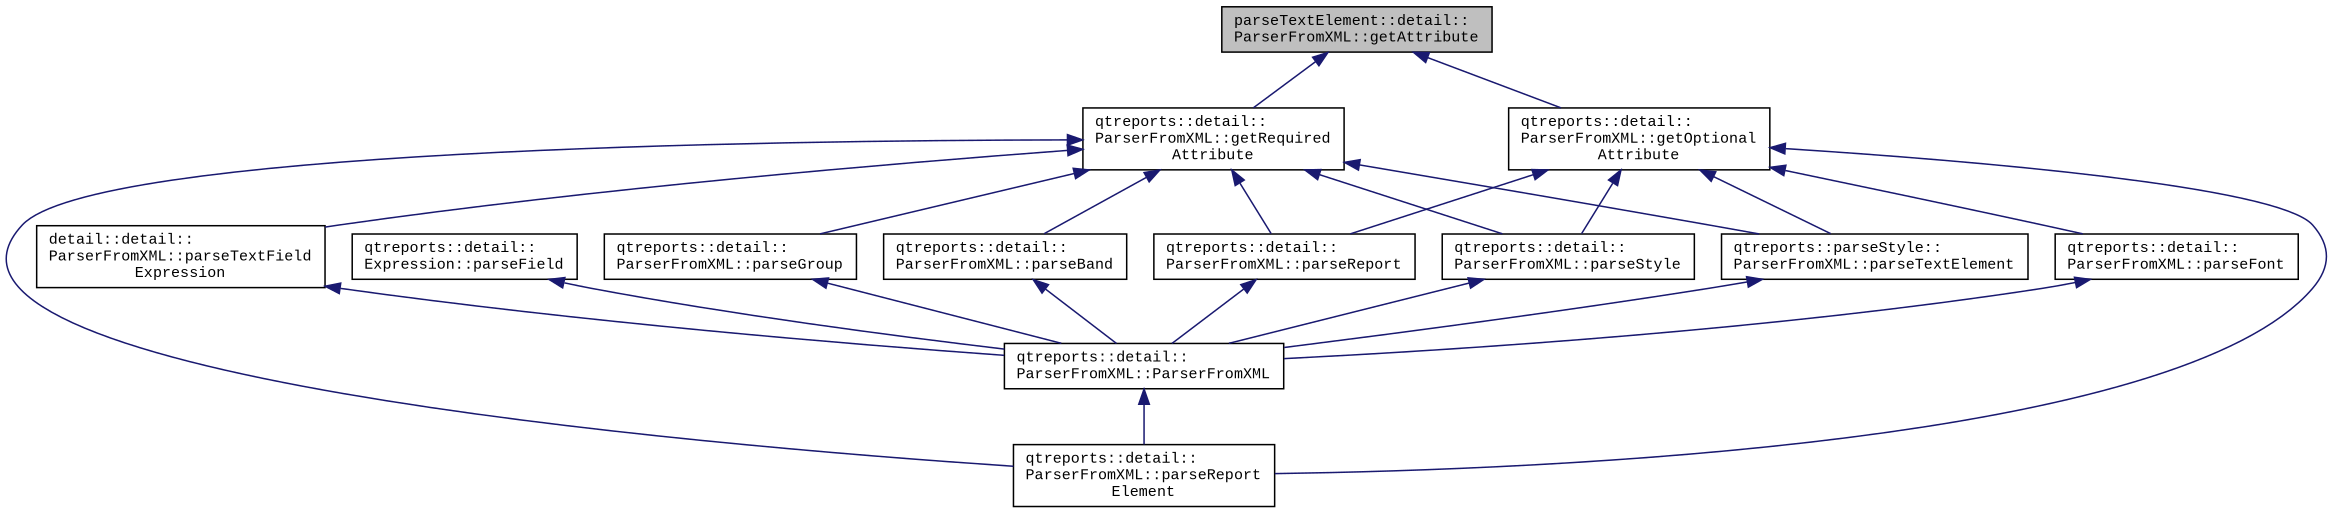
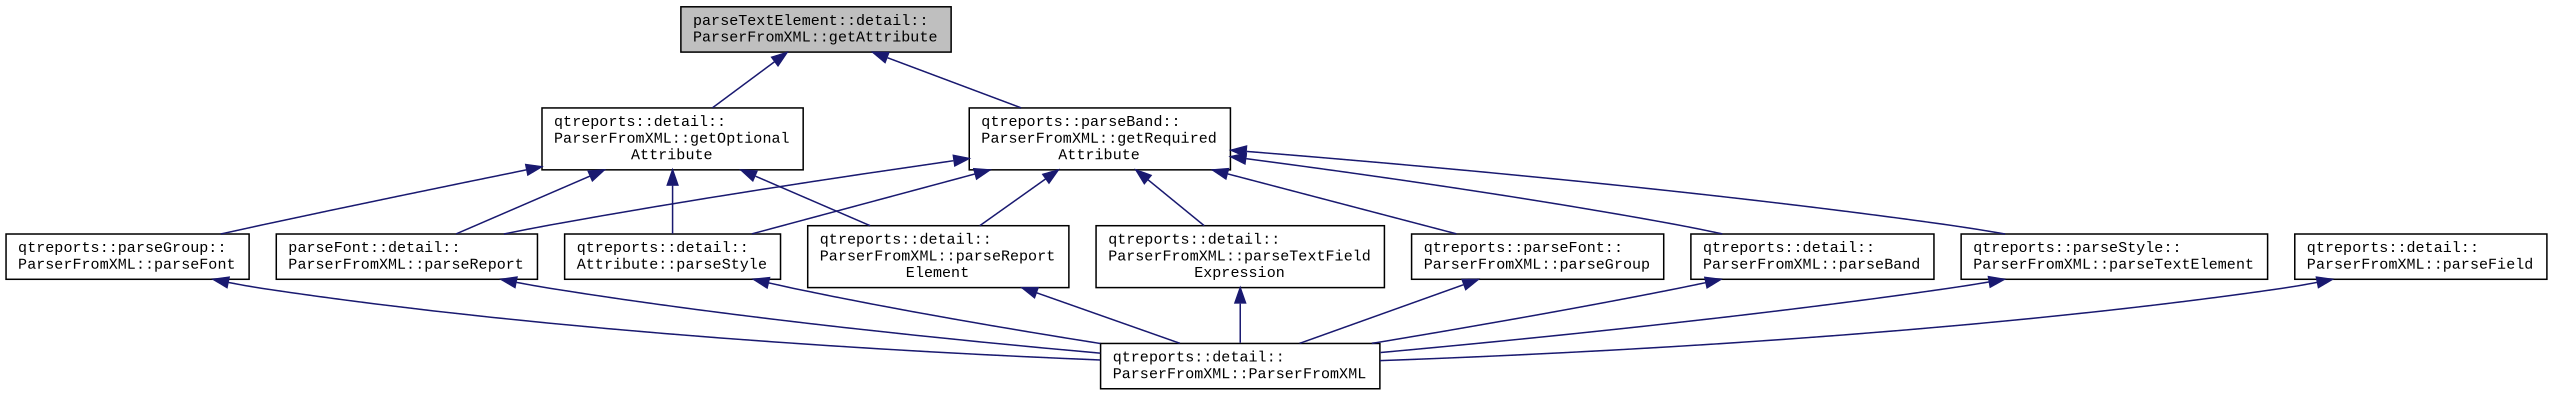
  digraph {
    fontname="Liberation Mono"
    rankdir=TB
    node [color=black fontname="Liberation Mono" fontsize=10 shape=record]
    edge [color=midnightblue dir=back fontname="Liberation Mono" fontsize=10 labelfontname=Helvetica labelfontsize=10 style=solid]
    n1 [fillcolor=grey75 fontcolor=black height=0.2 label="parseTextElement::detail::\lParserFromXML::getAttribute" style=filled width=0.4]
-   n2 [height=0.2 label="qtreports::detail::\lParserFromXML::getRequired\lAttribute" width=0.4]
+   n2 [height=0.2 label="qtreports::parseBand::\lParserFromXML::getRequired\lAttribute" width=0.4]
    n3 [height=0.2 label="qtreports::detail::\lParserFromXML::getOptional\lAttribute" width=0.4]
-   n4 [height=0.2 label="qtreports::detail::\lParserFromXML::parseReport" width=0.4]
-   n5 [height=0.2 label="qtreports::detail::\lParserFromXML::parseStyle" width=0.4]
-   n6 [height=0.2 label="qtreports::detail::\lParserFromXML::parseGroup" width=0.4]
+   n4 [height=0.2 label="parseFont::detail::\lParserFromXML::parseReport" width=0.4]
+   n5 [height=0.2 label="qtreports::detail::\lAttribute::parseStyle" width=0.4]
+   n6 [height=0.2 label="qtreports::parseFont::\lParserFromXML::parseGroup" width=0.4]
    n7 [height=0.2 label="qtreports::detail::\lParserFromXML::parseBand" width=0.4]
    n8 [height=0.2 label="qtreports::detail::\lParserFromXML::parseReport\lElement" width=0.4]
    n9 [height=0.2 label="qtreports::parseStyle::\lParserFromXML::parseTextElement" width=0.4]
-   n10 [height=0.2 label="detail::detail::\lParserFromXML::parseTextField\lExpression" width=0.4]
-   n11 [height=0.2 label="qtreports::detail::\lParserFromXML::parseFont" width=0.4]
+   n10 [height=0.2 label="qtreports::detail::\lParserFromXML::parseTextField\lExpression" width=0.4]
+   n11 [height=0.2 label="qtreports::parseGroup::\lParserFromXML::parseFont" width=0.4]
    n12 [height=0.2 label="qtreports::detail::\lParserFromXML::ParserFromXML" width=0.4]
-   n13 [height=0.2 label="qtreports::detail::\lExpression::parseField" width=0.4]
+   n13 [height=0.2 label="qtreports::detail::\lParserFromXML::parseField" width=0.4]
    n1 -> n2
    n1 -> n3
    n2 -> n4
    n2 -> n5
    n2 -> n6
    n2 -> n7
    n2 -> n8
    n2 -> n9
    n2 -> n10
    n3 -> n4
    n3 -> n5
    n3 -> n8
-   n3 -> n9
    n3 -> n11
    n4 -> n12
    n5 -> n12
    n6 -> n12
    n7 -> n12
-   n12 -> n8
+   n8 -> n12
    n9 -> n12
    n10 -> n12
    n11 -> n12
    n13 -> n12
  }
